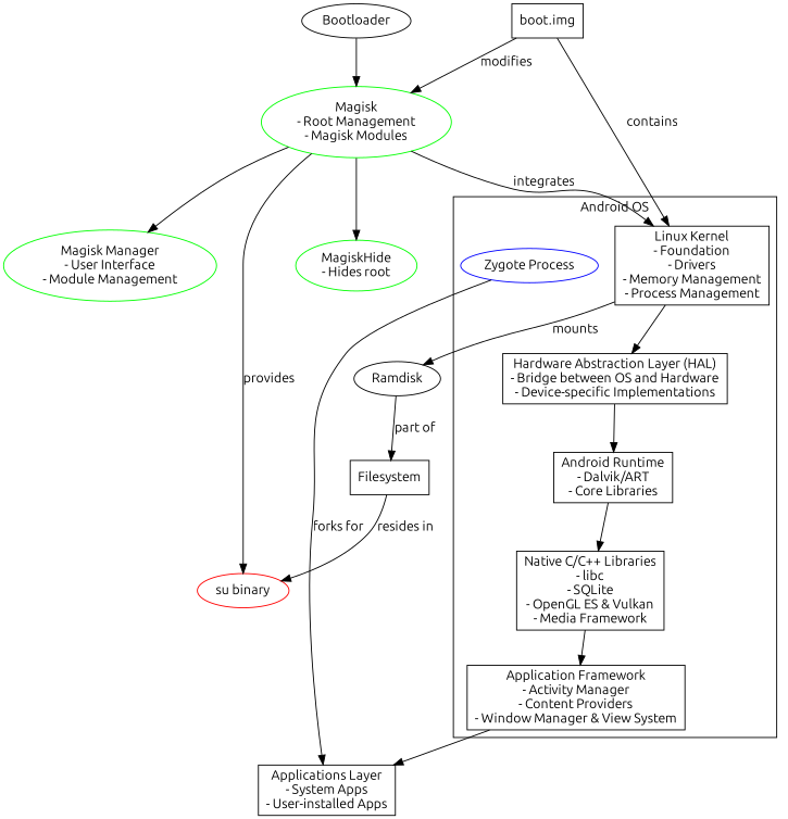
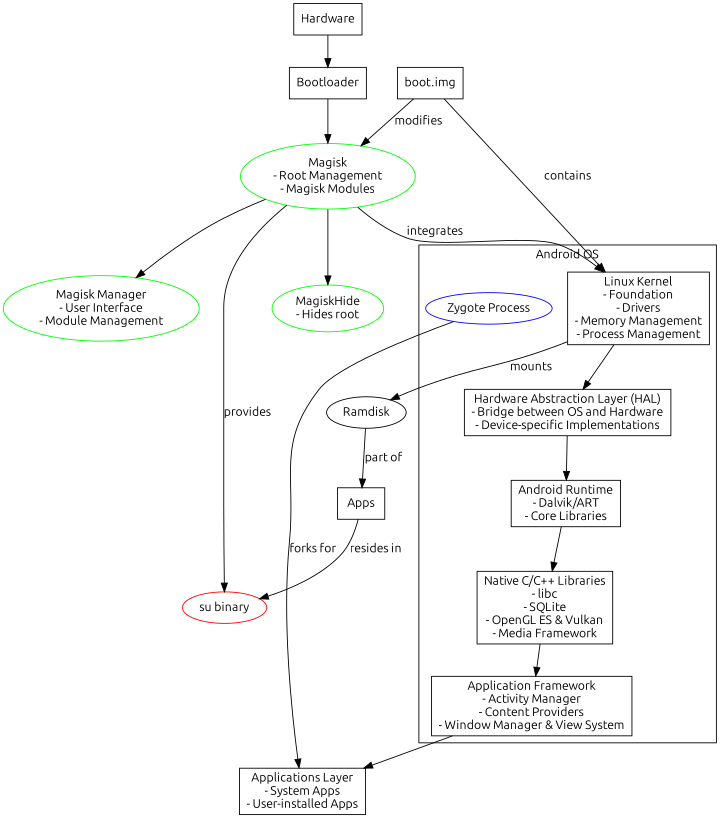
  digraph {
    fontname=Ubuntu
    rankdir=TB
    node [fontname=Ubuntu shape=box]
    edge [fontname=Ubuntu]
    n1 [label="Linux Kernel\n- Foundation\n- Drivers\n- Memory Management\n- Process Management"]
    n2 [label="Hardware Abstraction Layer (HAL)\n- Bridge between OS and Hardware\n- Device-specific Implementations"]
    n3 [label="Android Runtime\n- Dalvik/ART\n- Core Libraries"]
    n4 [label="Native C/C++ Libraries\n- libc\n- SQLite\n- OpenGL ES & Vulkan\n- Media Framework"]
    n5 [label="Application Framework\n- Activity Manager\n- Content Providers\n- Window Manager & View System"]
    n6 [color=blue label="Zygote Process" shape=ellipse]
    n7 [label=Ramdisk shape=ellipse]
    n8 [label="Applications Layer\n- System Apps\n- User-installed Apps"]
-   n10 [label=Bootloader shape=ellipse]
+   n9 [label=Hardware]
+   n10 [label=Bootloader]
    n11 [color=green label="Magisk\n- Root Management\n- Magisk Modules" shape=ellipse]
    n12 [label="boot.img"]
    n13 [color=red label="su binary" shape=ellipse]
    n14 [color=green label="MagiskHide\n- Hides root" shape=ellipse]
    n15 [color=green label="Magisk Manager\n- User Interface\n- Module Management" shape=ellipse]
-   n16 [label=Filesystem]
+   n16 [label=Apps]
    subgraph cluster_1 {
      label="Android OS"
      n1
      n2
      n3
      n4
      n5
      n6
    }
    n1 -> n2
    n1 -> n7 [label=mounts]
    n2 -> n3
    n3 -> n4
    n4 -> n5
    n5 -> n8
    n6 -> n8 [label="forks for"]
    n7 -> n16 [label="part of"]
+   n9 -> n10
    n10 -> n11
    n11 -> n1 [label=integrates]
    n11 -> n13 [label=provides]
    n11 -> n14
    n11 -> n15
    n12 -> n1 [label=contains]
    n12 -> n11 [label=modifies]
    n16 -> n13 [label="resides in"]
  }
